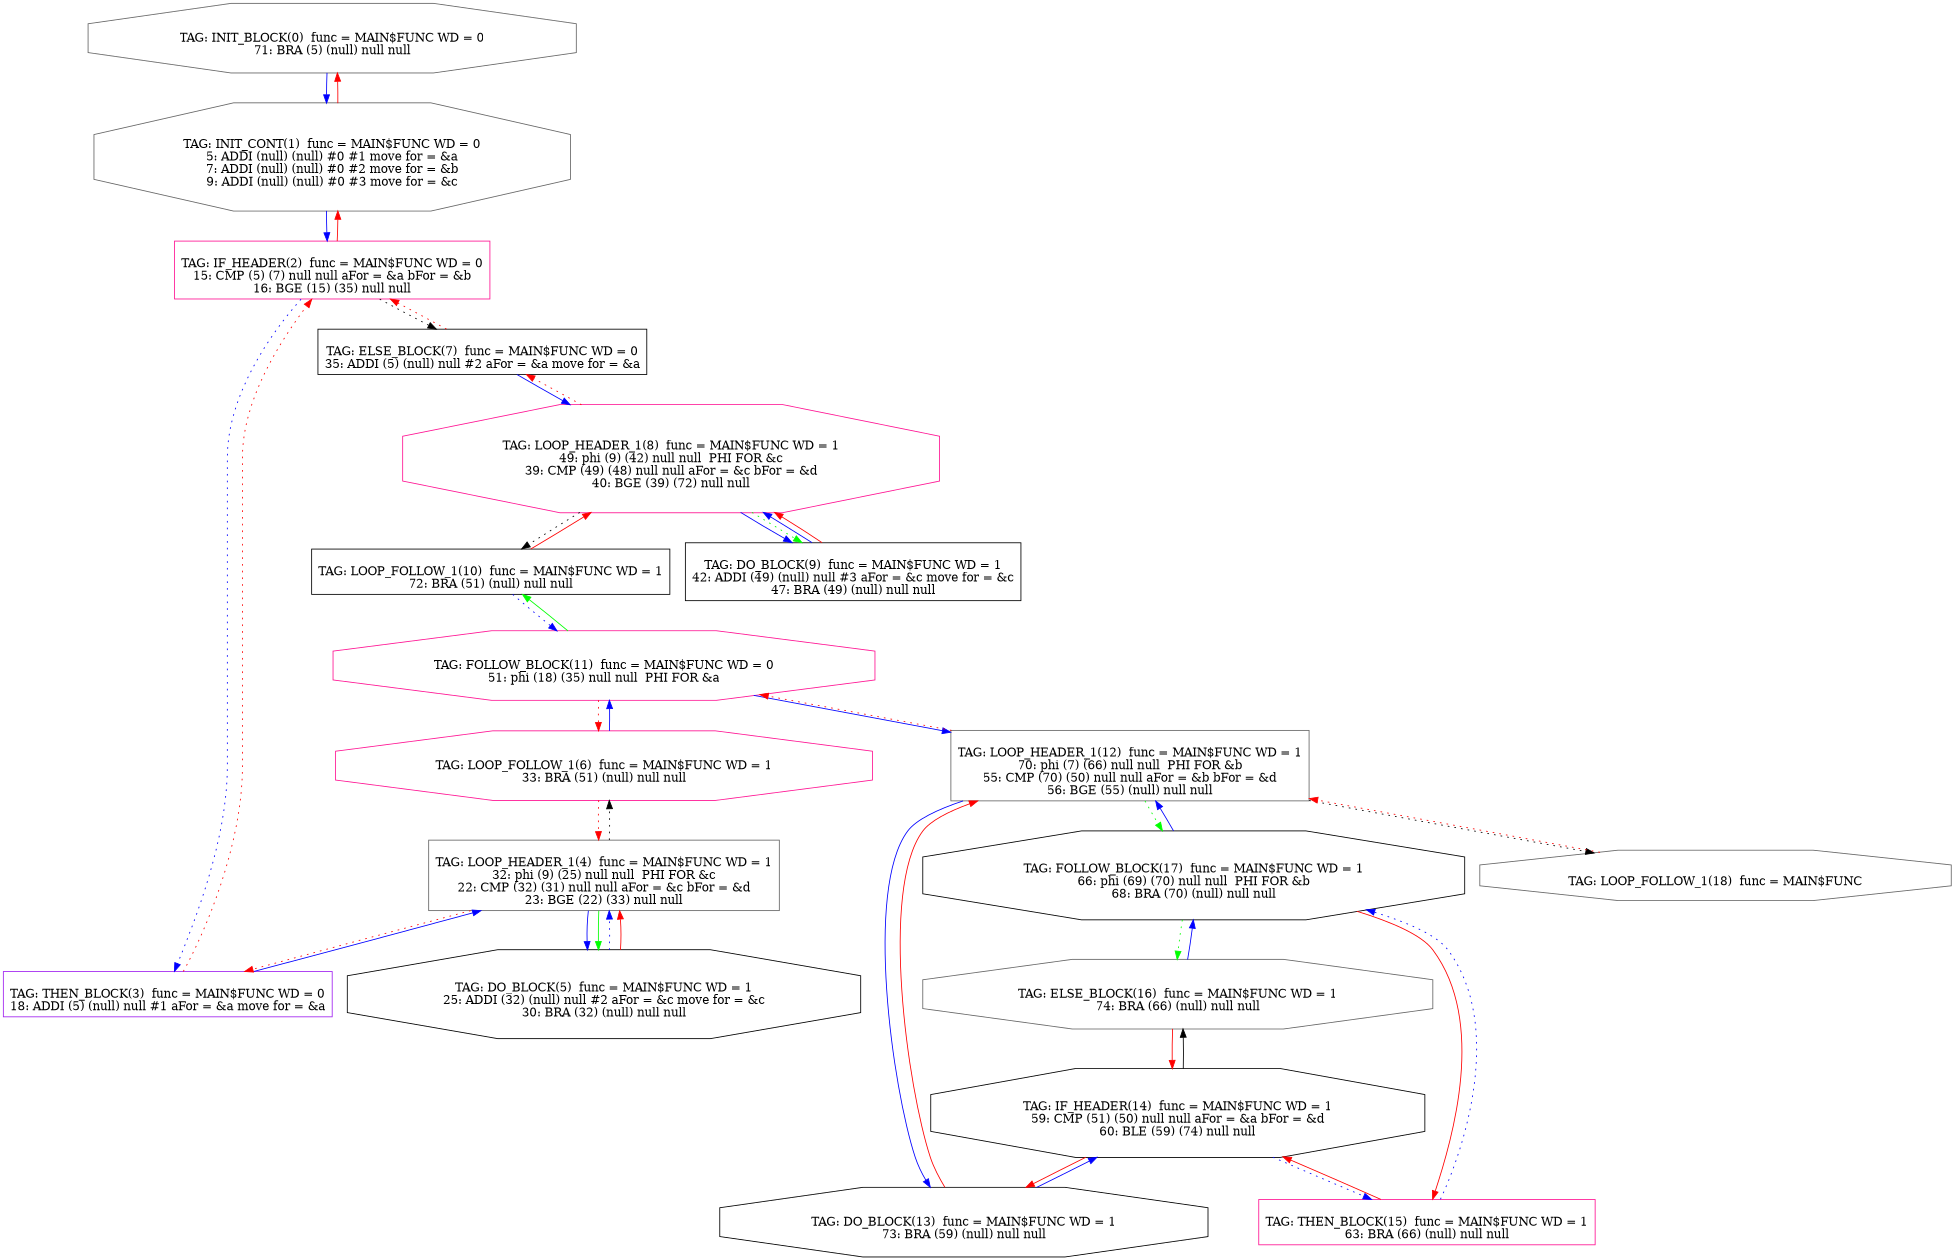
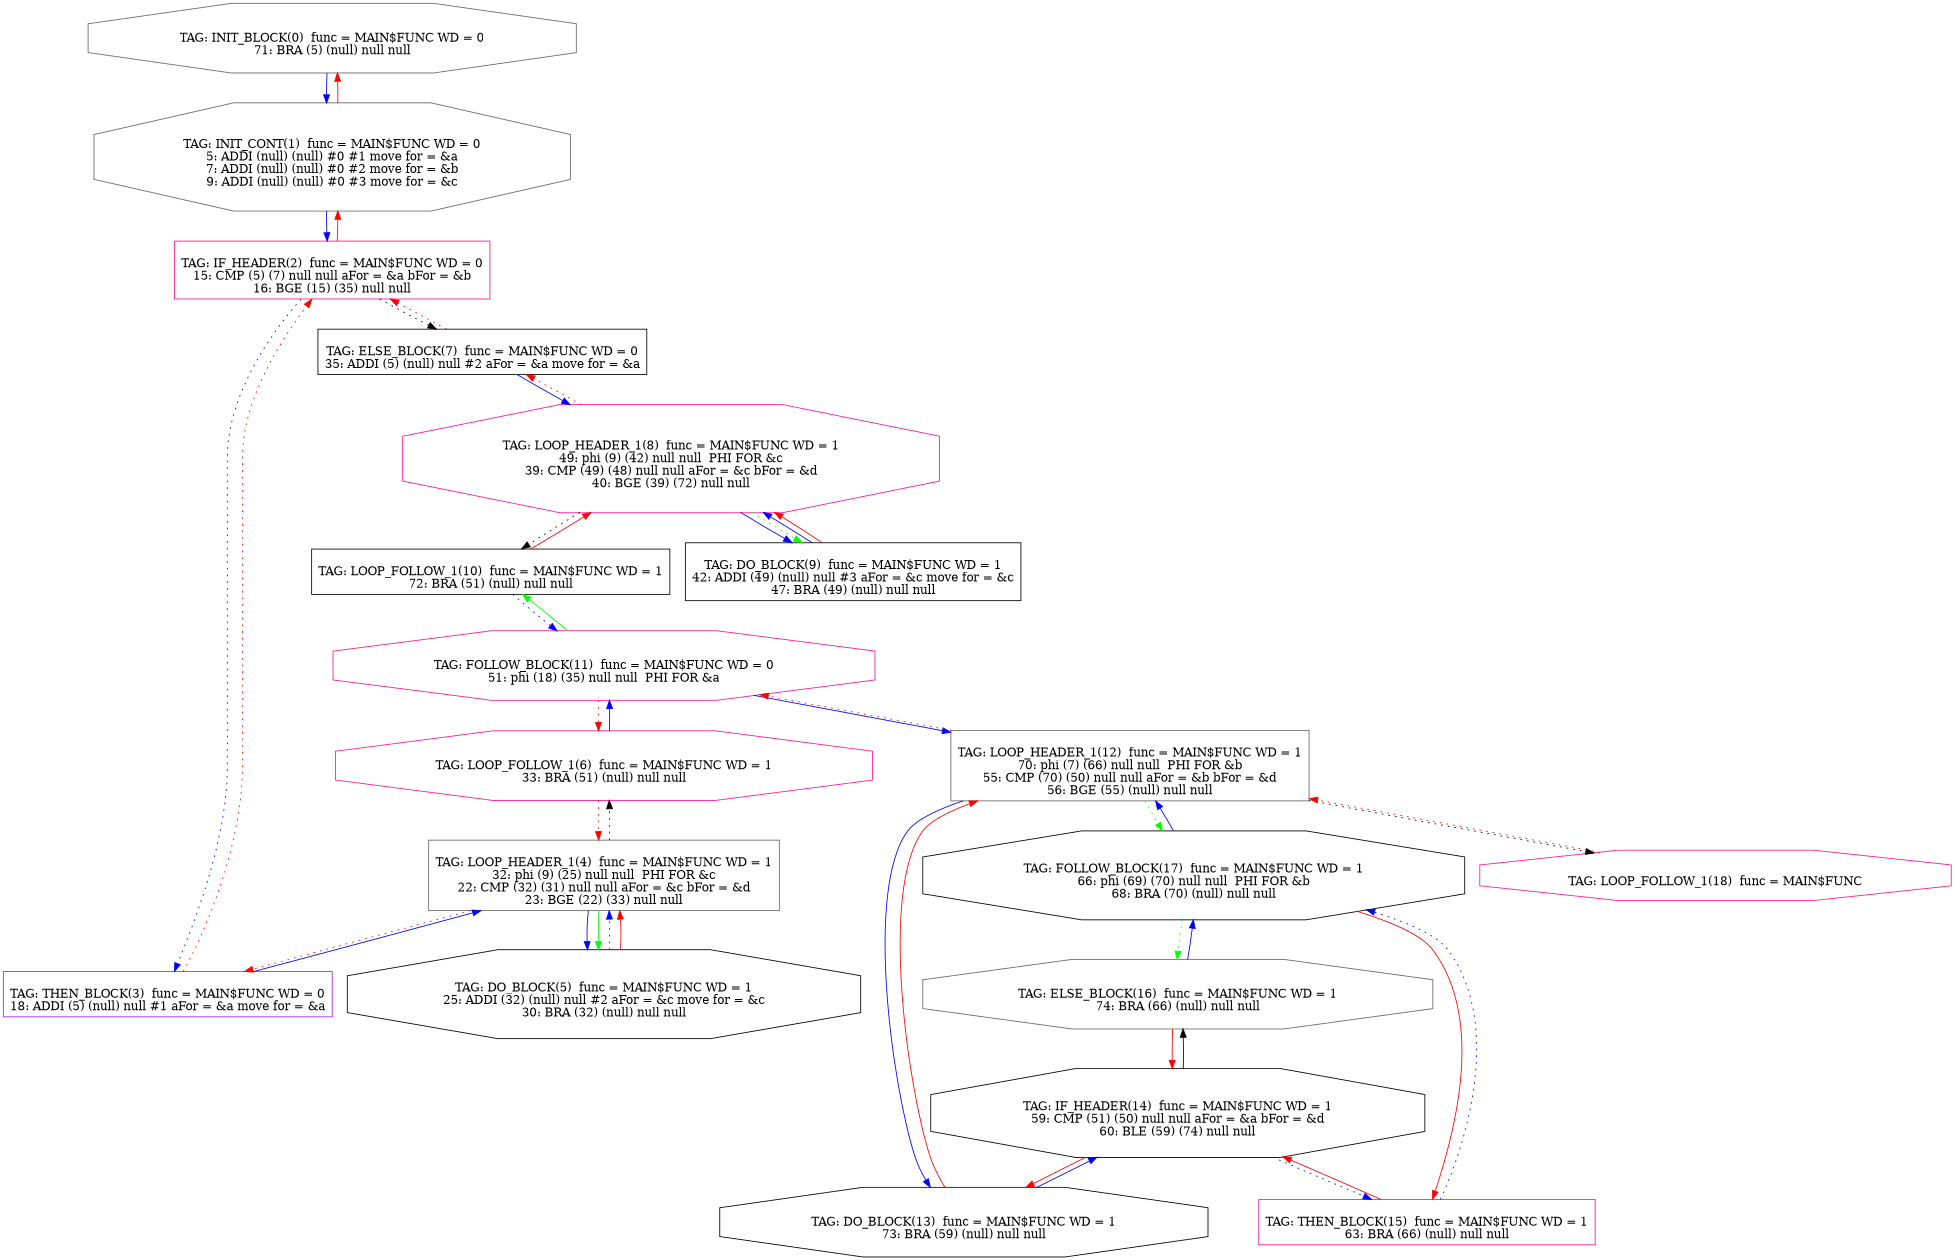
  digraph {
    node [shape=octagon color=black]
    edge [color=blue style=solid]
    n1 [label="\nTAG: INIT_BLOCK(0)  func = MAIN$FUNC WD = 0\n71: BRA (5) (null) null null\n" color=gray40]
    n2 [label="\nTAG: INIT_CONT(1)  func = MAIN$FUNC WD = 0\n5: ADDI (null) (null) #0 #1 move for = &a\n7: ADDI (null) (null) #0 #2 move for = &b\n9: ADDI (null) (null) #0 #3 move for = &c\n" color=gray40]
    n3 [label="\nTAG: IF_HEADER(2)  func = MAIN$FUNC WD = 0\n15: CMP (5) (7) null null aFor = &a bFor = &b\n16: BGE (15) (35) null null\n" shape=box color=deeppink]
    n4 [label="\nTAG: THEN_BLOCK(3)  func = MAIN$FUNC WD = 0\n18: ADDI (5) (null) null #1 aFor = &a move for = &a\n" shape=box color=purple]
    n5 [label="\nTAG: ELSE_BLOCK(7)  func = MAIN$FUNC WD = 0\n35: ADDI (5) (null) null #2 aFor = &a move for = &a\n" shape=box]
    n6 [label="\nTAG: LOOP_HEADER_1(4)  func = MAIN$FUNC WD = 1\n32: phi (9) (25) null null  PHI FOR &c\n22: CMP (32) (31) null null aFor = &c bFor = &d\n23: BGE (22) (33) null null\n" shape=box color=gray40]
    n7 [label="\nTAG: LOOP_HEADER_1(8)  func = MAIN$FUNC WD = 1\n49: phi (9) (42) null null  PHI FOR &c\n39: CMP (49) (48) null null aFor = &c bFor = &d\n40: BGE (39) (72) null null\n" color=deeppink]
    n8 [label="\nTAG: DO_BLOCK(5)  func = MAIN$FUNC WD = 1\n25: ADDI (32) (null) null #2 aFor = &c move for = &c\n30: BRA (32) (null) null null\n"]
    n9 [label="\nTAG: LOOP_FOLLOW_1(6)  func = MAIN$FUNC WD = 1\n33: BRA (51) (null) null null\n" color=deeppink]
    n10 [label="\nTAG: FOLLOW_BLOCK(11)  func = MAIN$FUNC WD = 0\n51: phi (18) (35) null null  PHI FOR &a\n" color=deeppink]
    n11 [label="\nTAG: LOOP_FOLLOW_1(10)  func = MAIN$FUNC WD = 1\n72: BRA (51) (null) null null\n" shape=box]
    n12 [label="\nTAG: LOOP_HEADER_1(12)  func = MAIN$FUNC WD = 1\n70: phi (7) (66) null null  PHI FOR &b\n55: CMP (70) (50) null null aFor = &b bFor = &d\n56: BGE (55) (null) null null\n" shape=box color=gray40]
    n13 [label="\nTAG: DO_BLOCK(9)  func = MAIN$FUNC WD = 1\n42: ADDI (49) (null) null #3 aFor = &c move for = &c\n47: BRA (49) (null) null null\n" shape=box]
    n14 [label="\nTAG: DO_BLOCK(13)  func = MAIN$FUNC WD = 1\n73: BRA (59) (null) null null\n"]
-   n15 [label="\nTAG: LOOP_FOLLOW_1(18)  func = MAIN$FUNC\n" color=gray40]
+   n15 [label="\nTAG: LOOP_FOLLOW_1(18)  func = MAIN$FUNC\n" color=deeppink]
    n16 [label="\nTAG: FOLLOW_BLOCK(17)  func = MAIN$FUNC WD = 1\n66: phi (69) (70) null null  PHI FOR &b\n68: BRA (70) (null) null null\n"]
    n17 [label="\nTAG: IF_HEADER(14)  func = MAIN$FUNC WD = 1\n59: CMP (51) (50) null null aFor = &a bFor = &d\n60: BLE (59) (74) null null\n"]
    n18 [label="\nTAG: THEN_BLOCK(15)  func = MAIN$FUNC WD = 1\n63: BRA (66) (null) null null\n" shape=box color=deeppink]
    n19 [label="\nTAG: ELSE_BLOCK(16)  func = MAIN$FUNC WD = 1\n74: BRA (66) (null) null null\n" color=gray40]
    n1 -> n2
    n2 -> n1 [color=red]
    n2 -> n3
    n3 -> n2 [color=red]
    n3 -> n4 [style=dotted]
    n3 -> n5 [color=black style=dotted]
    n4 -> n3 [color=red style=dotted]
    n4 -> n6
    n5 -> n3 [color=red style=dotted]
    n5 -> n7
    n6 -> n4 [color=red style=dotted]
    n6 -> n8
    n6 -> n8 [color=green]
    n6 -> n9 [color=black style=dotted]
    n7 -> n5 [color=red style=dotted]
    n7 -> n11 [color=black style=dotted]
    n7 -> n13
    n7 -> n13 [color=green style=dotted]
    n8 -> n6 [style=dotted]
    n8 -> n6 [color=red]
    n9 -> n6 [color=red style=dotted]
    n9 -> n10
    n10 -> n9 [color=red style=dotted]
    n10 -> n11 [color=green]
    n10 -> n12
    n11 -> n7 [color=red]
    n11 -> n10 [style=dotted]
    n12 -> n10 [color=red style=dotted]
    n12 -> n14
    n12 -> n15 [color=black style=dotted]
    n12 -> n16 [color=green style=dotted]
    n13 -> n7
    n13 -> n7 [color=red]
    n14 -> n12 [color=red]
    n14 -> n17
    n15 -> n12 [color=red style=dotted]
    n16 -> n12
    n16 -> n18 [color=red]
    n16 -> n19 [color=green style=dotted]
    n17 -> n14 [color=red]
    n17 -> n18 [style=dotted]
    n17 -> n19 [color=black]
    n18 -> n16 [style=dotted]
    n18 -> n17 [color=red]
    n19 -> n16
    n19 -> n17 [color=red]
  }
